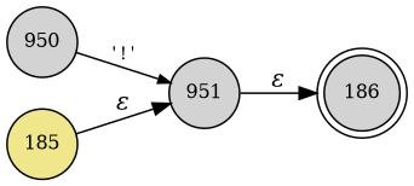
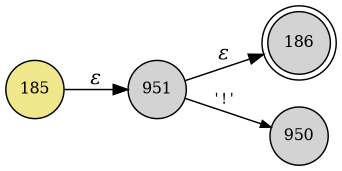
  digraph {
    rankdir=LR
    node [fillcolor=lightgrey fixedsize=true fontsize=11 shape=circle style=filled peripheries=1]
    edge [fontname="Times-Italic"]
    n1 [label=186 shape=doublecircle width=.6 peripheries=""]
    n2 [label=950 width=.55]
    n3 [label=951 width=.55]
    n4 [fillcolor=khaki label=185 width=.55]
-   n2 -> n3 [arrowhead=normal arrowsize=.7 fontname=Courier fontsize=11 label="'!'"]
+   n3 -> n2 [arrowhead=normal arrowsize=.7 fontname=Courier fontsize=11 label="'!'"]
    n3 -> n1 [label="&epsilon;"]
    n4 -> n3 [label="&epsilon;"]
  }
